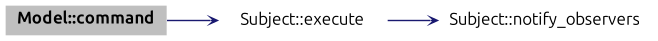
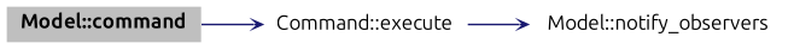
  digraph {
    fontname=Ubuntu
    rankdir=LR
    node [color=black fontname=Ubuntu fontsize=12 shape=plaintext]
    edge [arrowhead=open arrowsize=0.5 arrowtail=open color=midnightblue fontname=Ubuntu fontsize=15 labelfontsize=15 style=solid]
    n1 [fillcolor=grey75 fontcolor=black height=0.2 label=<<b>Model::command</b>> style=filled width=0.4]
-   n2 [height=0.2 label="Subject::execute" width=0.4]
-   n3 [height=0.2 label="Subject::notify_observers" width=0.4]
+   n2 [height=0.2 label="Command::execute" width=0.4]
+   n3 [height=0.2 label="Model::notify_observers" width=0.4]
    n1 -> n2
    n2 -> n3
  }
